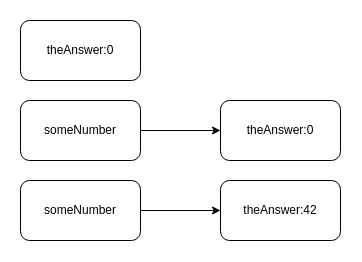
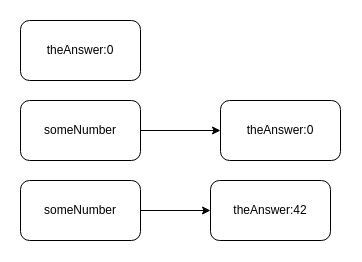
  <mxCell id="0" />
  <mxCell id="1" parent="0" />
  <mxCell id="2" value="theAnswer:0" style="rounded=1;whiteSpace=wrap;html=1;" vertex="1" parent="1"><mxGeometry x="20" y="20" width="120" height="60" as="geometry" /></mxCell>
- <mxCell id="3" value="theAnswer:42" style="rounded=1;whiteSpace=wrap;html=1;" vertex="1" parent="1"><mxGeometry x="220" y="180" width="120" height="60" as="geometry" /></mxCell>
+ <mxCell id="3" value="theAnswer:42" style="rounded=1;whiteSpace=wrap;html=1;" vertex="1" parent="1"><mxGeometry x="210" y="180" width="120" height="60" as="geometry" /></mxCell>
  <mxCell id="4" style="edgeStyle=orthogonalEdgeStyle;rounded=0;orthogonalLoop=1;jettySize=auto;html=1;exitX=1;exitY=0.5;exitDx=0;exitDy=0;entryX=0;entryY=0.5;entryDx=0;entryDy=0;" edge="1" parent="1" source="5" target="3"><mxGeometry relative="1" as="geometry" /></mxCell>
  <mxCell id="5" value="someNumber" style="rounded=1;whiteSpace=wrap;html=1;" vertex="1" parent="1"><mxGeometry x="20" y="180" width="120" height="60" as="geometry" /></mxCell>
  <mxCell id="6" value="theAnswer:0" style="rounded=1;whiteSpace=wrap;html=1;" vertex="1" parent="1"><mxGeometry x="220" y="100" width="120" height="60" as="geometry" /></mxCell>
  <mxCell id="7" style="edgeStyle=orthogonalEdgeStyle;rounded=0;orthogonalLoop=1;jettySize=auto;html=1;exitX=1;exitY=0.5;exitDx=0;exitDy=0;entryX=0;entryY=0.5;entryDx=0;entryDy=0;" edge="1" parent="1" source="8" target="6"><mxGeometry relative="1" as="geometry" /></mxCell>
  <mxCell id="8" value="someNumber" style="rounded=1;whiteSpace=wrap;html=1;" vertex="1" parent="1"><mxGeometry x="20" y="100" width="120" height="60" as="geometry" /></mxCell>
